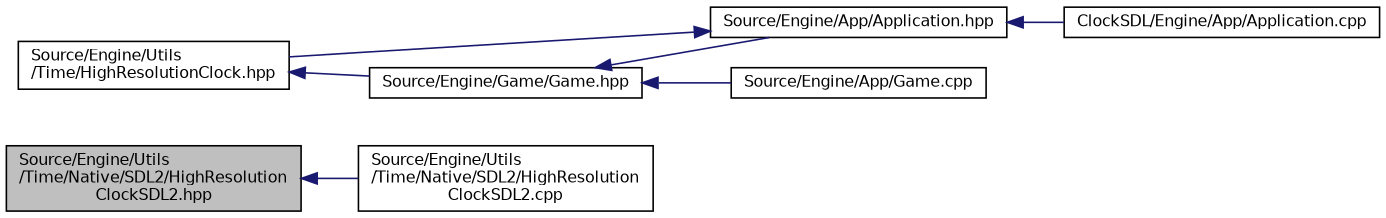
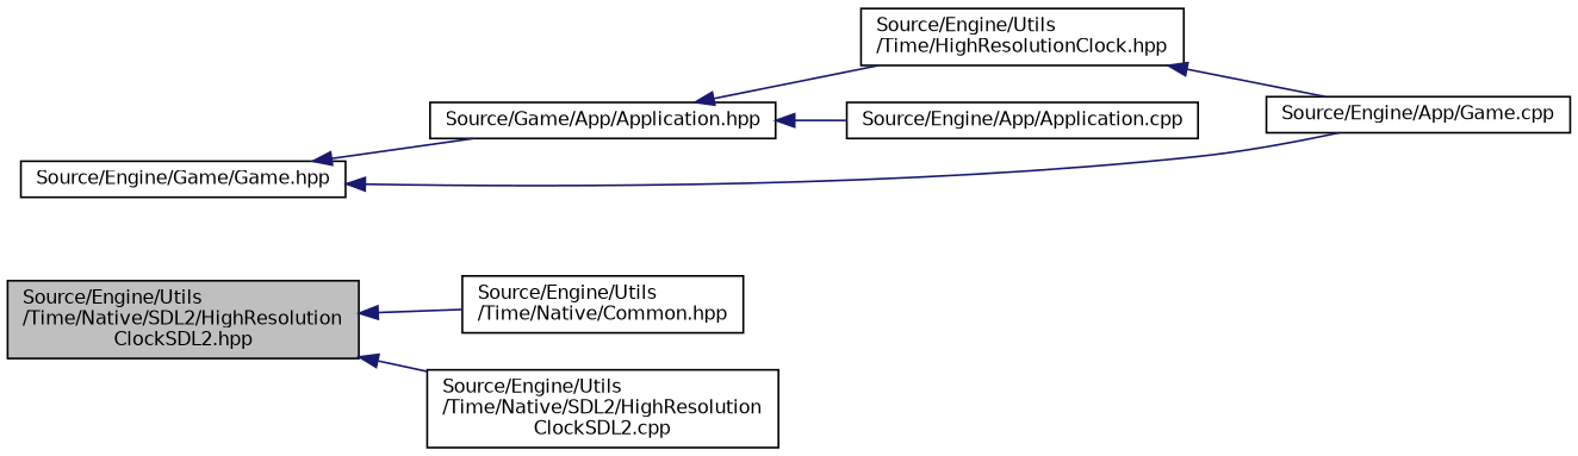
  digraph {
    rankdir=LR
    node [color=black fillcolor=white fontname=Helvetica fontsize=10 shape=record style=filled]
    edge [color=midnightblue dir=back fontname=Helvetica fontsize=10 labelfontname=Helvetica labelfontsize=10 style=solid]
    n1 [fillcolor=grey75 fontcolor=black height=0.2 label="Source/Engine/Utils\l/Time/Native/SDL2/HighResolution\lClockSDL2.hpp" width=0.4]
+   n2 [height=0.2 label="Source/Engine/Utils\l/Time/Native/Common.hpp" width=0.4]
    n3 [height=0.2 label="Source/Engine/Utils\l/Time/Native/SDL2/HighResolution\lClockSDL2.cpp" width=0.4]
    n4 [height=0.2 label="Source/Engine/Utils\l/Time/HighResolutionClock.hpp" width=0.4]
    n5 [height=0.2 label="Source/Engine/Game/Game.hpp" width=0.4]
-   n6 [height=0.2 label="Source/Engine/App/Application.hpp" width=0.4]
+   n6 [height=0.2 label="Source/Game/App/Application.hpp" width=0.4]
    n7 [height=0.2 label="Source/Engine/App/Game.cpp" width=0.4]
-   n8 [height=0.2 label="ClockSDL/Engine/App/Application.cpp" width=0.4]
+   n8 [height=0.2 label="Source/Engine/App/Application.cpp" width=0.4]
+   n1 -> n2
    n1 -> n3
-   n4 -> n5
+   n4 -> n7
    n5 -> n6
    n5 -> n7
    n6 -> n4
    n6 -> n8
  }
